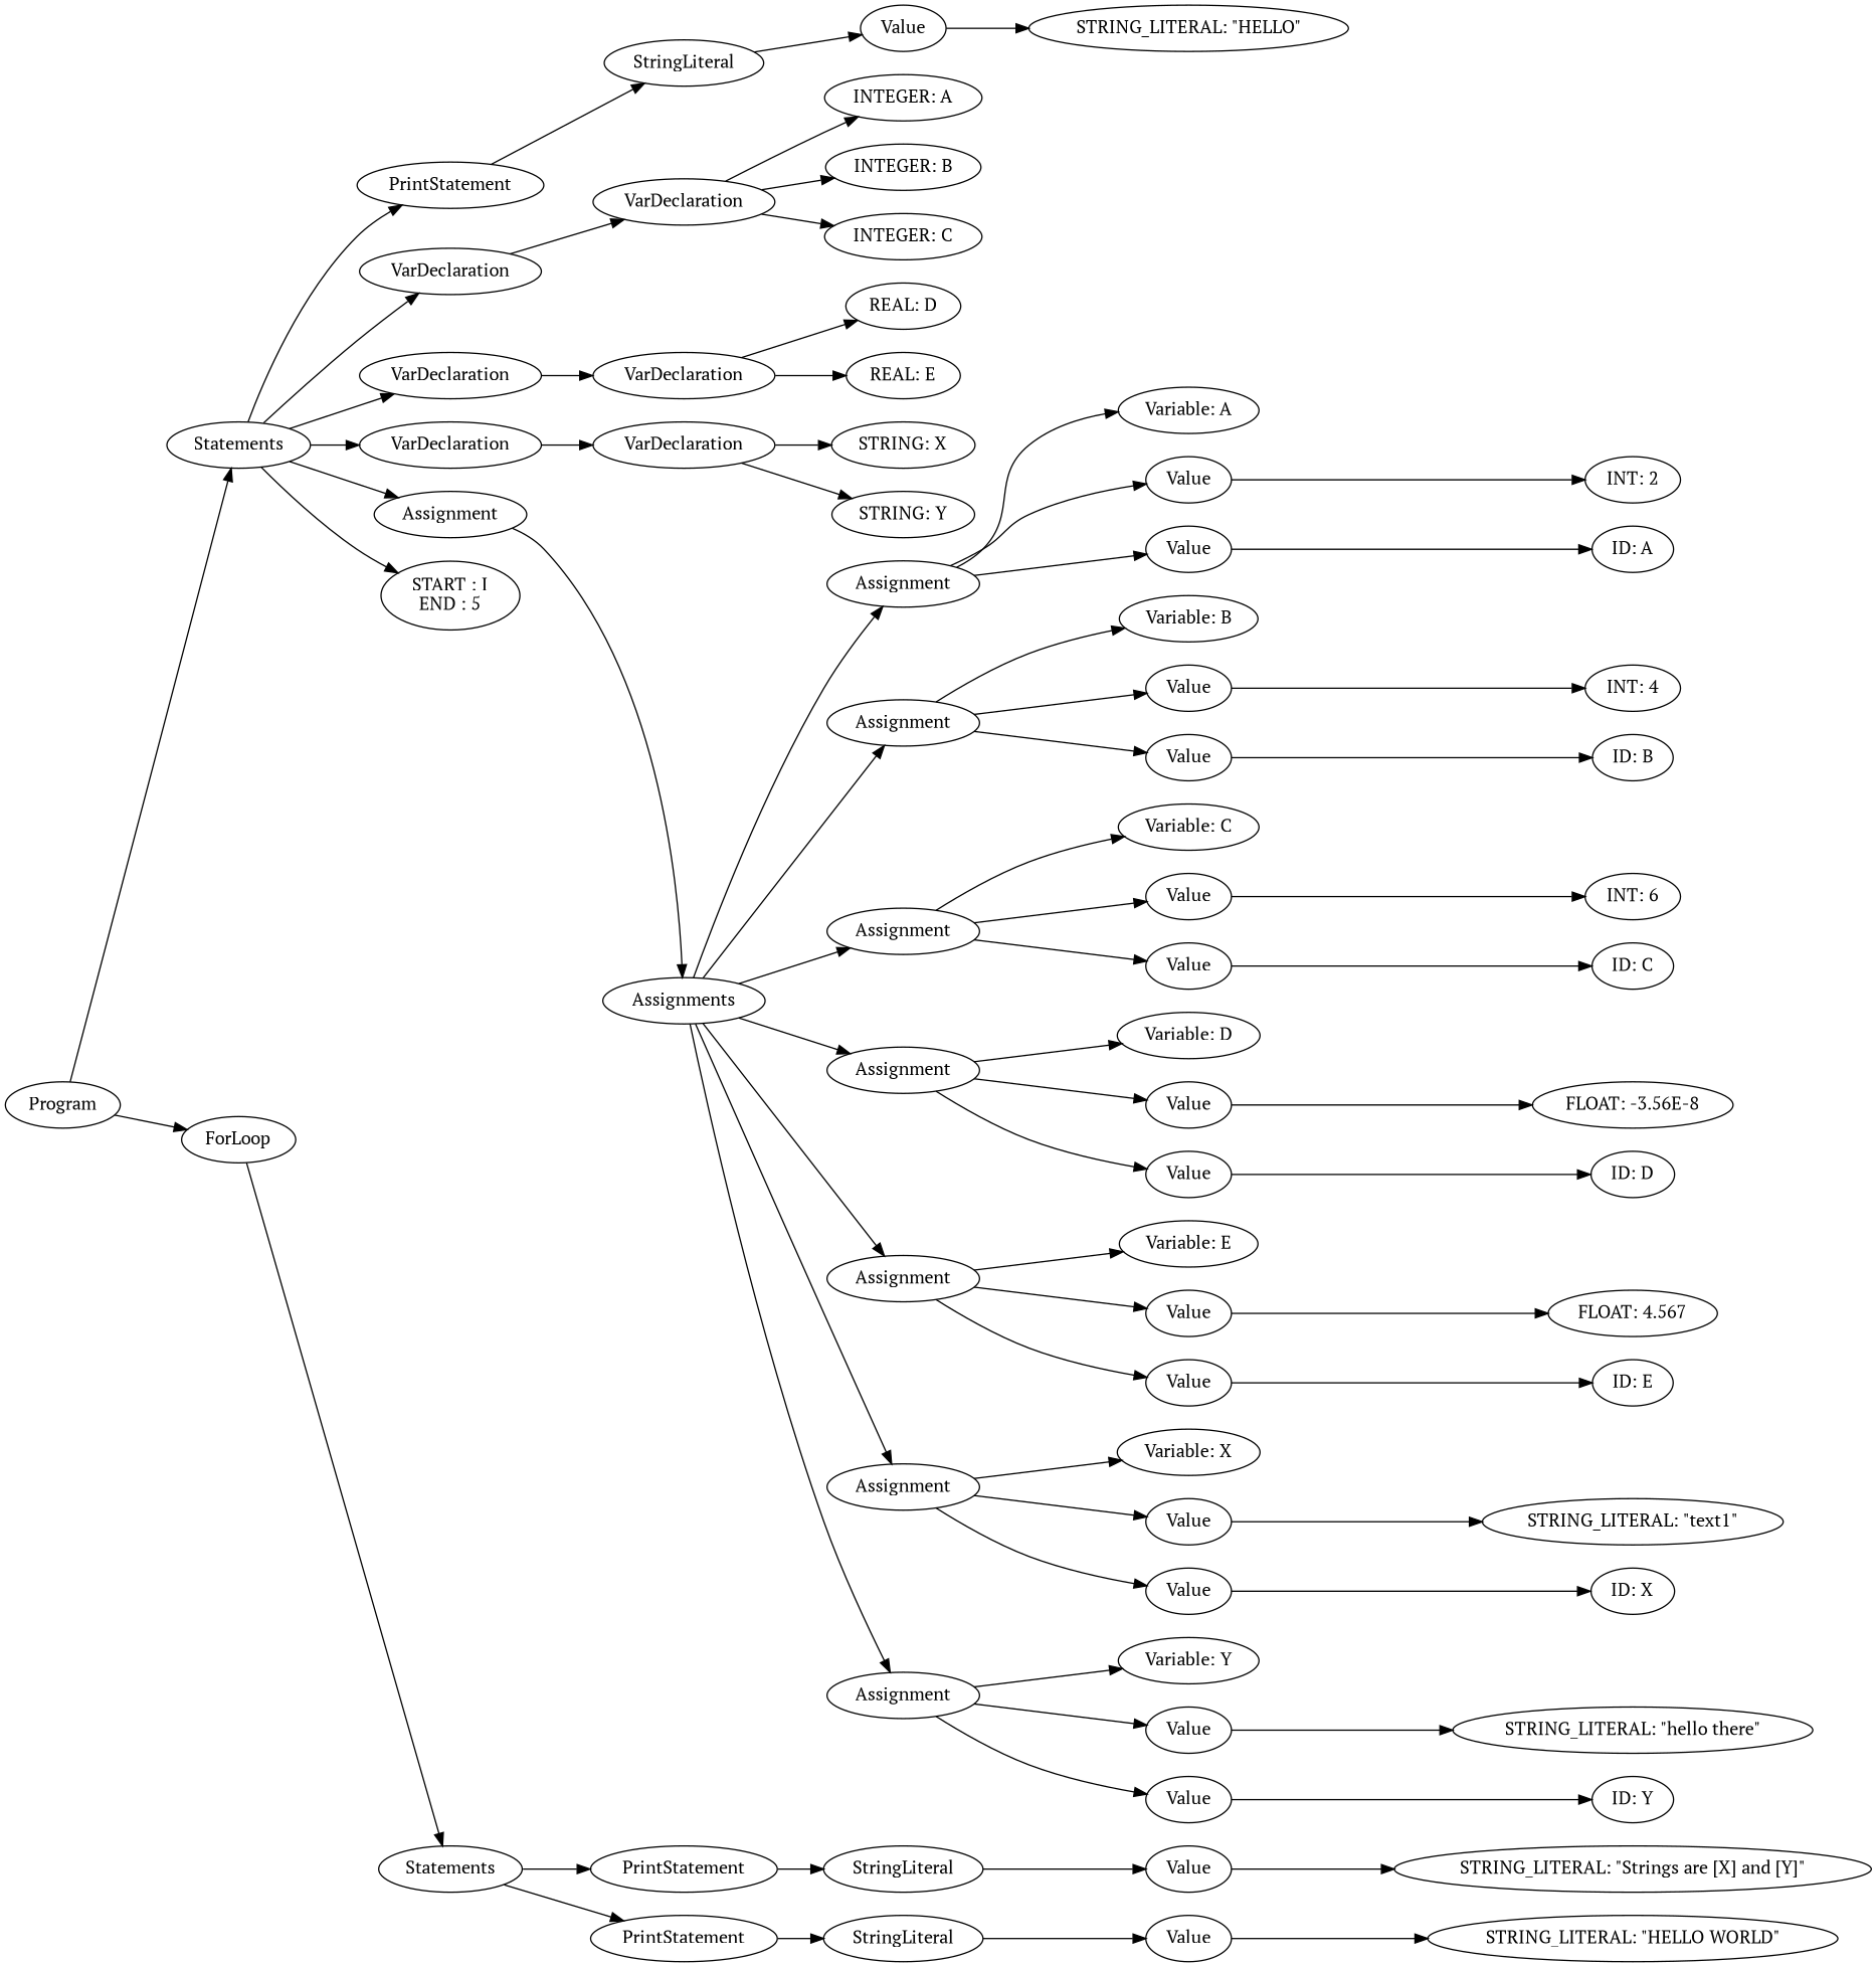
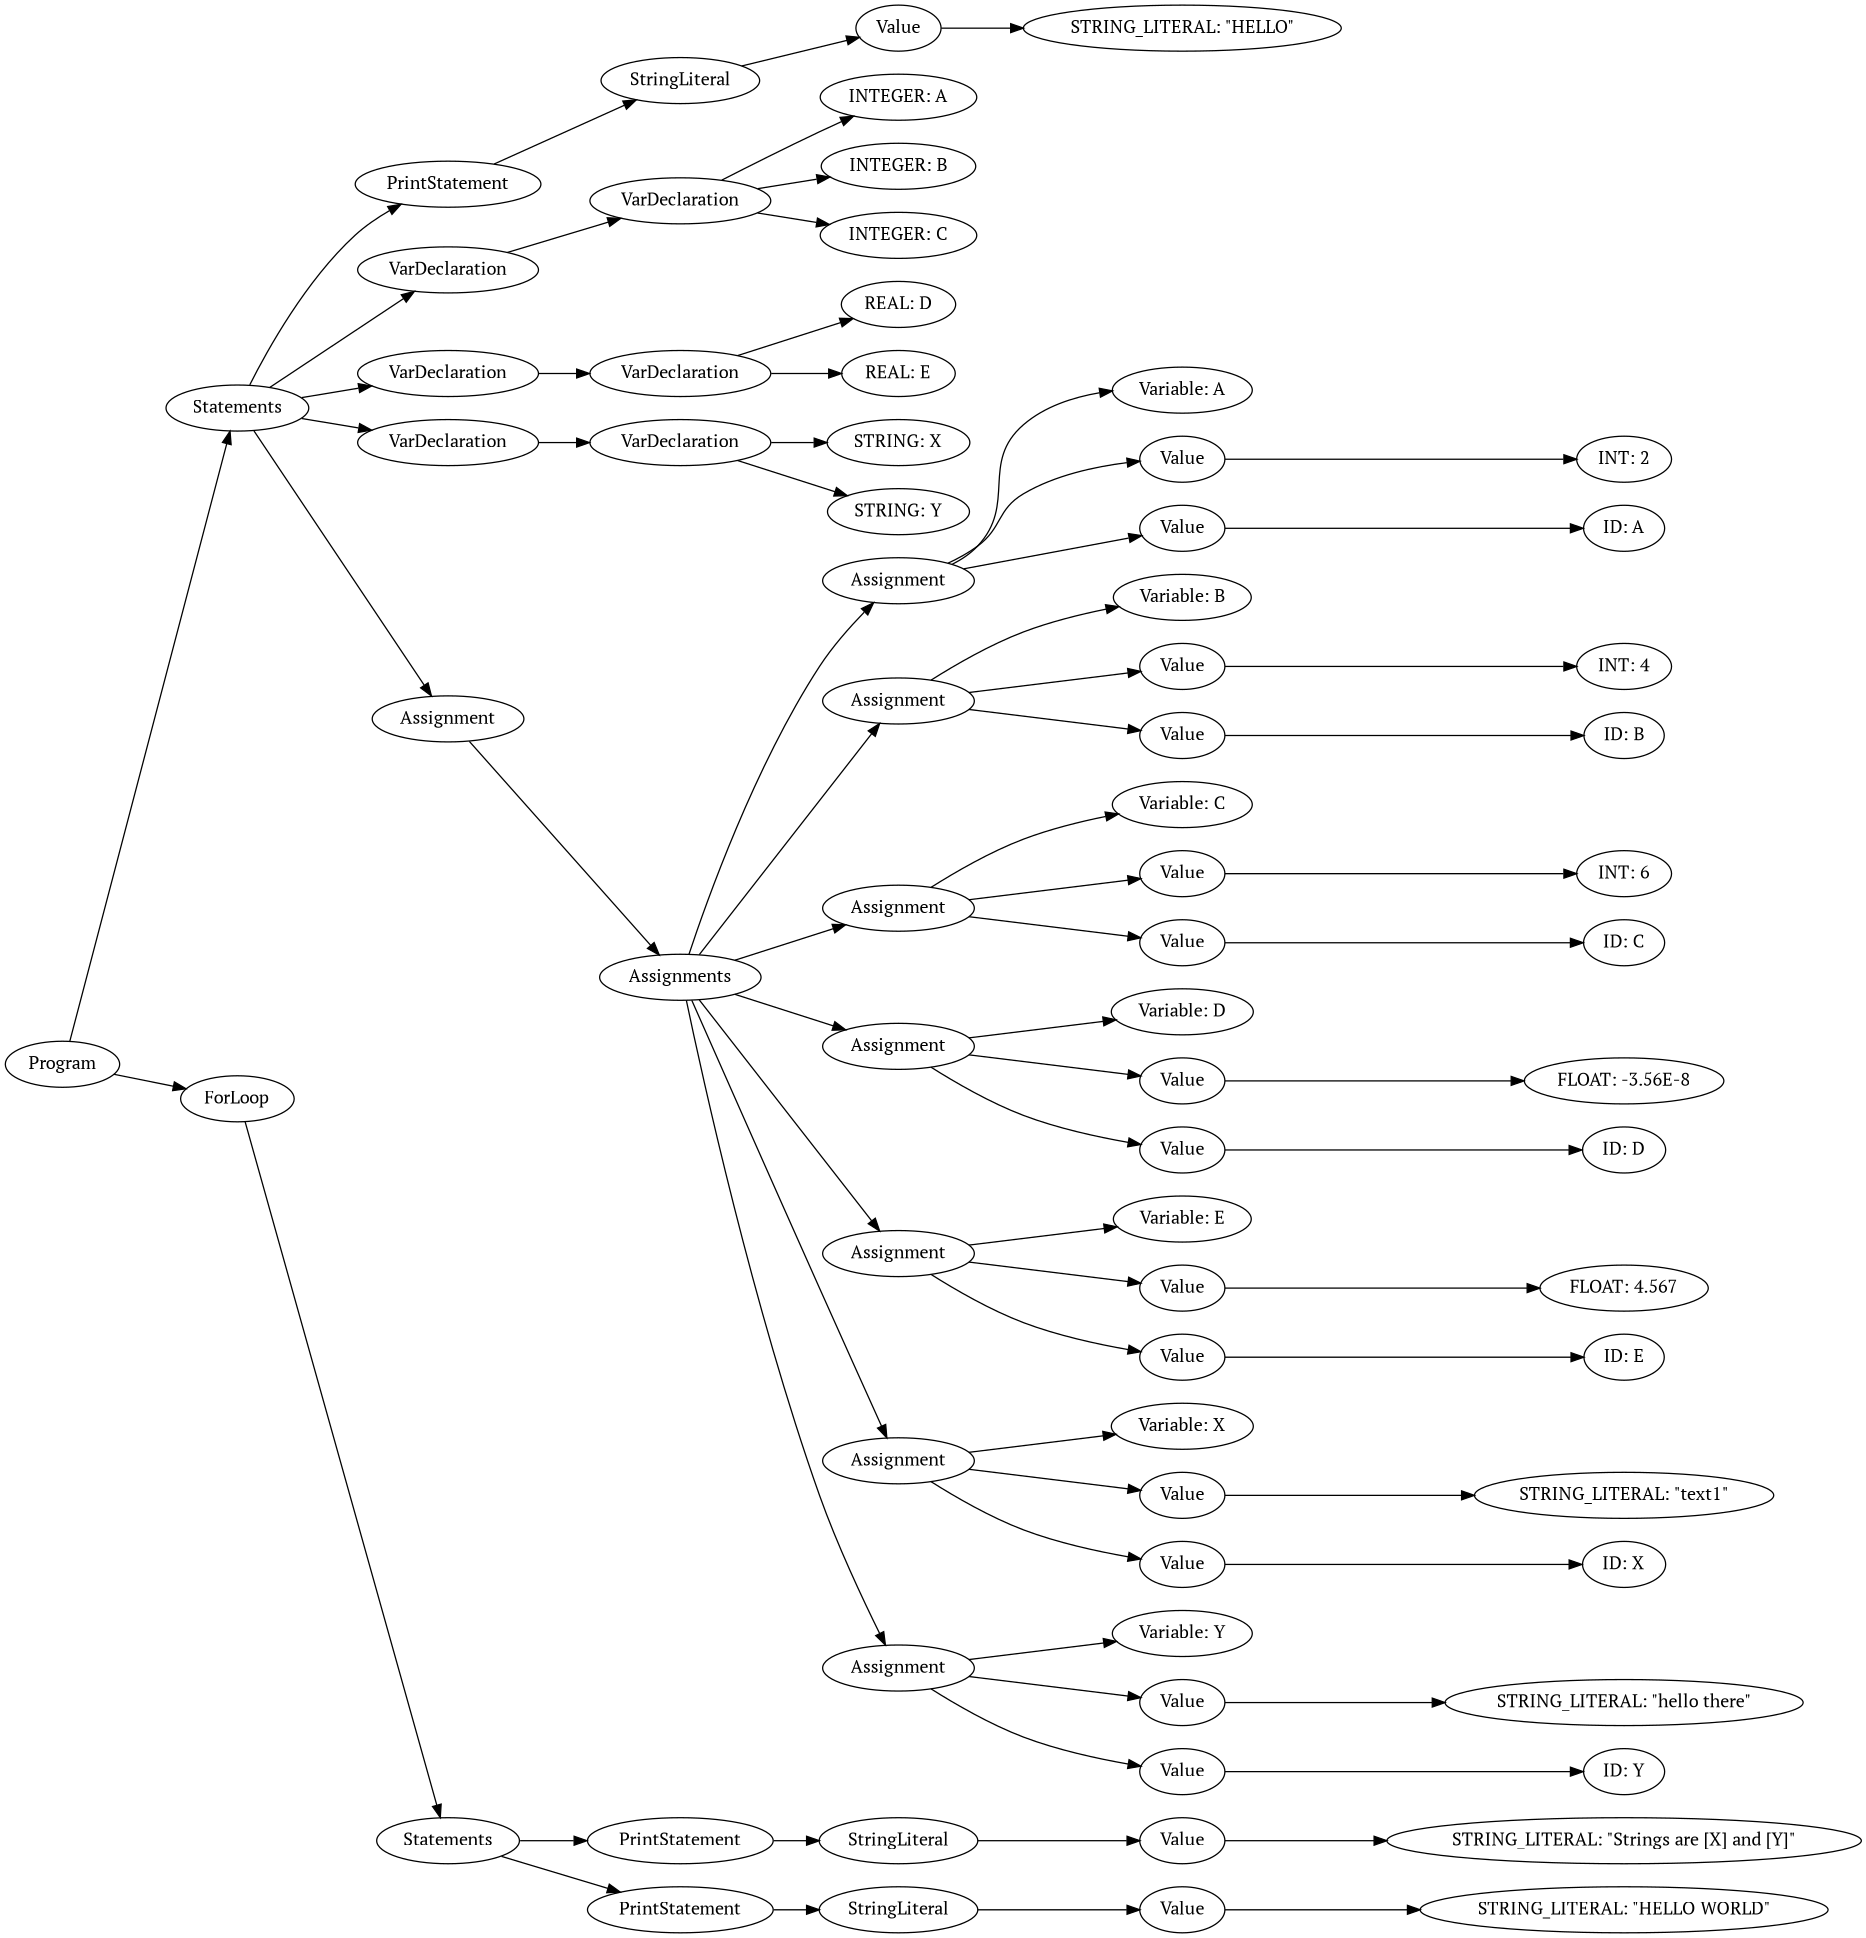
  digraph {
    fontname="PT Serif"
    rankdir=LR
    node [fontname="PT Serif"]
    edge [fontname="PT Serif"]
    n1 [label=Program]
    n2 [label=Statements]
    n3 [label=ForLoop]
    n4 [label=PrintStatement]
    n5 [label=VarDeclaration]
    n6 [label=VarDeclaration]
    n7 [label=VarDeclaration]
    n8 [label=Assignment]
-   n9 [label="START : I\nEND : 5"]
    n10 [label=StringLiteral]
    n11 [label=VarDeclaration]
    n12 [label=VarDeclaration]
    n13 [label=VarDeclaration]
    n14 [label=Assignments]
    n15 [label=Value]
    n16 [label="STRING_LITERAL: \"HELLO\""]
    n17 [label="INTEGER: A"]
    n18 [label="INTEGER: B"]
    n19 [label="INTEGER: C"]
    n20 [label="REAL: D"]
    n21 [label="REAL: E"]
    n22 [label="STRING: X"]
    n23 [label="STRING: Y"]
    n24 [label=Assignment]
    n25 [label=Assignment]
    n26 [label=Assignment]
    n27 [label=Assignment]
    n28 [label=Assignment]
    n29 [label=Assignment]
    n30 [label=Assignment]
    n31 [label="Variable: A"]
    n32 [label=Value]
    n33 [label=Value]
    n34 [label="Variable: B"]
    n35 [label=Value]
    n36 [label=Value]
    n37 [label="Variable: C"]
    n38 [label=Value]
    n39 [label=Value]
    n40 [label="Variable: D"]
    n41 [label=Value]
    n42 [label=Value]
    n43 [label="Variable: E"]
    n44 [label=Value]
    n45 [label=Value]
    n46 [label="Variable: X"]
    n47 [label=Value]
    n48 [label=Value]
    n49 [label="Variable: Y"]
    n50 [label=Value]
    n51 [label=Value]
    n52 [label="INT: 2"]
    n53 [label="ID: A"]
    n54 [label="INT: 4"]
    n55 [label="ID: B"]
    n56 [label="INT: 6"]
    n57 [label="ID: C"]
    n58 [label="FLOAT: -3.56E-8"]
    n59 [label="ID: D"]
    n60 [label="FLOAT: 4.567"]
    n61 [label="ID: E"]
    n62 [label="STRING_LITERAL: \"text1\""]
    n63 [label="ID: X"]
    n64 [label="STRING_LITERAL: \"hello there\""]
    n65 [label="ID: Y"]
    n66 [label=Statements]
    n67 [label=PrintStatement]
    n68 [label=PrintStatement]
    n69 [label=StringLiteral]
    n70 [label=StringLiteral]
    n71 [label=Value]
    n72 [label="STRING_LITERAL: \"Strings are [X] and [Y]\""]
    n73 [label=Value]
    n74 [label="STRING_LITERAL: \"HELLO WORLD\""]
    n1 -> n2
    n1 -> n3
    n2 -> n4
    n2 -> n5
    n2 -> n6
    n2 -> n7
    n2 -> n8
-   n2 -> n9
    n3 -> n66
    n4 -> n10
    n5 -> n11
    n6 -> n12
    n7 -> n13
    n8 -> n14
    n10 -> n15
    n11 -> n17
    n11 -> n18
    n11 -> n19
    n12 -> n20
    n12 -> n21
    n13 -> n22
    n13 -> n23
    n14 -> n24
    n14 -> n25
    n14 -> n26
    n14 -> n27
    n14 -> n28
    n14 -> n29
    n14 -> n30
    n15 -> n16
    n24 -> n31
    n24 -> n32
    n24 -> n33
    n25 -> n34
    n25 -> n35
    n25 -> n36
    n26 -> n37
    n26 -> n38
    n26 -> n39
    n27 -> n40
    n27 -> n41
    n27 -> n42
    n28 -> n43
    n28 -> n44
    n28 -> n45
    n29 -> n46
    n29 -> n47
    n29 -> n48
    n30 -> n49
    n30 -> n50
    n30 -> n51
    n32 -> n52
    n33 -> n53
    n35 -> n54
    n36 -> n55
    n38 -> n56
    n39 -> n57
    n41 -> n58
    n42 -> n59
    n44 -> n60
    n45 -> n61
    n47 -> n62
    n48 -> n63
    n50 -> n64
    n51 -> n65
    n66 -> n67
    n66 -> n68
    n67 -> n69
    n68 -> n70
    n69 -> n71
    n70 -> n73
    n71 -> n72
    n73 -> n74
  }
